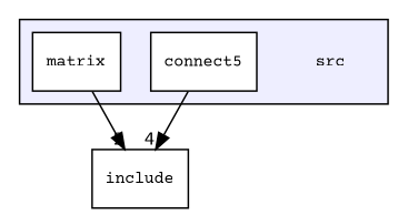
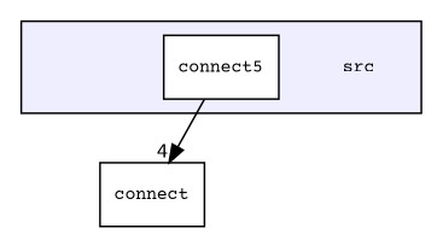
  digraph {
    compound=true
    fontname="Courier Prime"
    node [fontname="Courier Prime" fontsize=10 shape=box]
    edge [fontname="Courier Prime" labeldistance=1.5 labelfontname=Helvetica labelfontsize=10]
    n1 [label=src shape=plaintext]
    n2 [color=black fillcolor=white label=connect5 style=filled]
-   n3 [color=black fillcolor=white label=matrix style=filled]
-   n4 [label=include]
+   n4 [label=connect]
    subgraph cluster_1 {
      bgcolor="#eeeeff"
      pencolor=black
      n1
      n2
-     n3
    }
    n2 -> n4 [headlabel=4]
-   n3 -> n4 [headlabel=2]
  }
